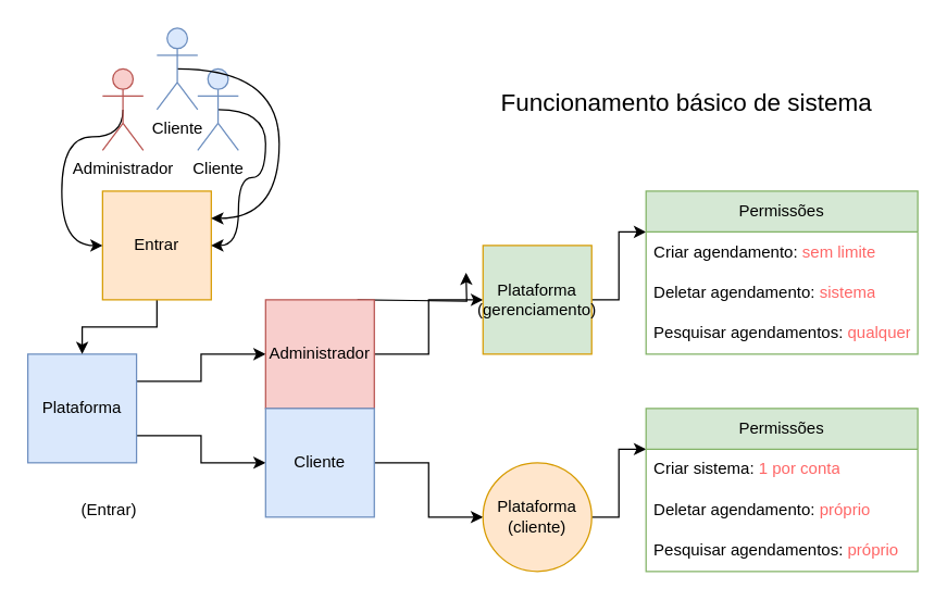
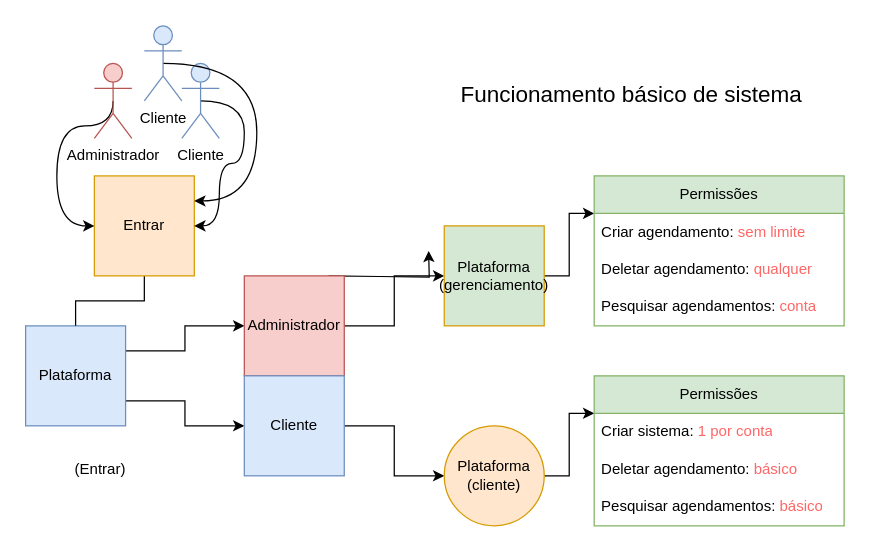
  <mxCell id="0" />
  <mxCell id="1" parent="0" />
  <mxCell id="2" style="edgeStyle=orthogonalEdgeStyle;rounded=0;orthogonalLoop=1;jettySize=auto;html=1;exitX=1;exitY=0.25;exitDx=0;exitDy=0;entryX=0;entryY=0.5;entryDx=0;entryDy=0;" parent="1" edge="1"><mxGeometry relative="1" as="geometry"><mxPoint x="262.5" y="220" as="sourcePoint" /><mxPoint x="342.5" y="200" as="targetPoint" /></mxGeometry></mxCell>
  <mxCell id="3" style="edgeStyle=orthogonalEdgeStyle;rounded=0;orthogonalLoop=1;jettySize=auto;html=1;exitX=1;exitY=0.75;exitDx=0;exitDy=0;entryX=0;entryY=0.5;entryDx=0;entryDy=0;" parent="1" source="5" target="9" edge="1"><mxGeometry relative="1" as="geometry" /></mxCell>
  <mxCell id="4" style="edgeStyle=orthogonalEdgeStyle;rounded=0;orthogonalLoop=1;jettySize=auto;html=1;exitX=1;exitY=0.25;exitDx=0;exitDy=0;entryX=0;entryY=0.5;entryDx=0;entryDy=0;" edge="1" parent="1" source="5" target="7"><mxGeometry relative="1" as="geometry" /></mxCell>
  <mxCell id="5" value="Plataforma" style="whiteSpace=wrap;html=1;aspect=fixed;fillColor=#dae8fc;strokeColor=#6c8ebf;" parent="1" vertex="1"><mxGeometry x="20" y="260" width="80" height="80" as="geometry" /></mxCell>
  <mxCell id="6" style="edgeStyle=orthogonalEdgeStyle;rounded=0;orthogonalLoop=1;jettySize=auto;html=1;exitX=1;exitY=0.5;exitDx=0;exitDy=0;entryX=0;entryY=0.5;entryDx=0;entryDy=0;" parent="1" source="7" target="11" edge="1"><mxGeometry relative="1" as="geometry" /></mxCell>
  <mxCell id="7" value="Administrador" style="whiteSpace=wrap;html=1;aspect=fixed;fillColor=#f8cecc;strokeColor=#b85450;" parent="1" vertex="1"><mxGeometry x="195" y="220" width="80" height="80" as="geometry" /></mxCell>
  <mxCell id="8" style="edgeStyle=orthogonalEdgeStyle;rounded=0;orthogonalLoop=1;jettySize=auto;html=1;exitX=1;exitY=0.5;exitDx=0;exitDy=0;entryX=0;entryY=0.5;entryDx=0;entryDy=0;" parent="1" source="9" target="15" edge="1"><mxGeometry relative="1" as="geometry" /></mxCell>
  <mxCell id="9" value="Cliente" style="whiteSpace=wrap;html=1;aspect=fixed;fillColor=#dae8fc;strokeColor=#6c8ebf;" parent="1" vertex="1"><mxGeometry x="195" y="300" width="80" height="80" as="geometry" /></mxCell>
  <mxCell id="10" style="edgeStyle=orthogonalEdgeStyle;rounded=0;orthogonalLoop=1;jettySize=auto;html=1;exitX=1;exitY=0.5;exitDx=0;exitDy=0;entryX=0;entryY=0.25;entryDx=0;entryDy=0;" parent="1" source="11" target="20" edge="1"><mxGeometry relative="1" as="geometry" /></mxCell>
  <mxCell id="11" value="Plataforma (gerenciamento)" style="whiteSpace=wrap;html=1;aspect=fixed;fillColor=#d5e8d4;strokeColor=#d79b00;" parent="1" vertex="1"><mxGeometry x="355" y="180" width="80" height="80" as="geometry" /></mxCell>
- <mxCell id="12" style="edgeStyle=orthogonalEdgeStyle;rounded=0;orthogonalLoop=1;jettySize=auto;html=1;exitX=0.5;exitY=1;exitDx=0;exitDy=0;entryX=0.5;entryY=0;entryDx=0;entryDy=0;" edge="1" parent="1" source="13" target="5"><mxGeometry relative="1" as="geometry" /></mxCell>
+ <mxCell id="12" style="edgeStyle=orthogonalEdgeStyle;rounded=0;orthogonalLoop=1;jettySize=auto;html=1;exitX=0.5;exitY=1;exitDx=0;exitDy=0;entryX=0.5;entryY=0;entryDx=0;entryDy=0;endArrow=none;" edge="1" parent="1" source="13" target="5"><mxGeometry relative="1" as="geometry" /></mxCell>
  <mxCell id="13" value="Entrar" style="whiteSpace=wrap;html=1;aspect=fixed;fillColor=#ffe6cc;strokeColor=#d79b00;" parent="1" vertex="1"><mxGeometry x="75" y="140" width="80" height="80" as="geometry" /></mxCell>
  <mxCell id="14" style="edgeStyle=orthogonalEdgeStyle;rounded=0;orthogonalLoop=1;jettySize=auto;html=1;exitX=1;exitY=0.5;exitDx=0;exitDy=0;entryX=0;entryY=0.25;entryDx=0;entryDy=0;" parent="1" source="15" target="16" edge="1"><mxGeometry relative="1" as="geometry" /></mxCell>
  <mxCell id="15" value="Plataforma&lt;div&gt;(cliente)&lt;/div&gt;" style="ellipse;whiteSpace=wrap;html=1;aspect=fixed;fillColor=#ffe6cc;strokeColor=#d79b00;" parent="1" vertex="1"><mxGeometry x="355" y="340" width="80" height="80" as="geometry" /></mxCell>
  <mxCell id="16" value="Permissões" style="swimlane;fontStyle=0;childLayout=stackLayout;horizontal=1;startSize=30;horizontalStack=0;resizeParent=1;resizeParentMax=0;resizeLast=0;collapsible=1;marginBottom=0;whiteSpace=wrap;html=1;fillColor=#d5e8d4;strokeColor=#82b366;" parent="1" vertex="1"><mxGeometry x="475" y="300" width="200" height="120" as="geometry" /></mxCell>
  <mxCell id="17" value="Criar sistema: &lt;font color=&quot;#ff6666&quot;&gt;1 por conta&lt;/font&gt;" style="text;strokeColor=none;fillColor=none;align=left;verticalAlign=middle;spacingLeft=4;spacingRight=4;overflow=hidden;points=[[0,0.5],[1,0.5]];portConstraint=eastwest;rotatable=0;whiteSpace=wrap;html=1;" parent="16" vertex="1"><mxGeometry y="30" width="200" height="30" as="geometry" /></mxCell>
- <mxCell id="18" value="Deletar agendamento: &lt;font color=&quot;#ff6666&quot;&gt;próprio&lt;/font&gt;" style="text;strokeColor=none;fillColor=none;align=left;verticalAlign=middle;spacingLeft=4;spacingRight=4;overflow=hidden;points=[[0,0.5],[1,0.5]];portConstraint=eastwest;rotatable=0;whiteSpace=wrap;html=1;" parent="16" vertex="1"><mxGeometry y="60" width="200" height="30" as="geometry" /></mxCell>
- <mxCell id="19" value="Pesquisar agendamentos: &lt;font color=&quot;#ff6666&quot;&gt;próprio&lt;/font&gt;" style="text;strokeColor=none;fillColor=none;align=left;verticalAlign=middle;spacingLeft=4;spacingRight=4;overflow=hidden;points=[[0,0.5],[1,0.5]];portConstraint=eastwest;rotatable=0;whiteSpace=wrap;html=1;" parent="16" vertex="1"><mxGeometry y="90" width="200" height="30" as="geometry" /></mxCell>
+ <mxCell id="18" value="Deletar agendamento: &lt;font color=&quot;#ff6666&quot;&gt;básico&lt;/font&gt;" style="text;strokeColor=none;fillColor=none;align=left;verticalAlign=middle;spacingLeft=4;spacingRight=4;overflow=hidden;points=[[0,0.5],[1,0.5]];portConstraint=eastwest;rotatable=0;whiteSpace=wrap;html=1;" parent="16" vertex="1"><mxGeometry y="60" width="200" height="30" as="geometry" /></mxCell>
+ <mxCell id="19" value="Pesquisar agendamentos: &lt;font color=&quot;#ff6666&quot;&gt;básico&lt;/font&gt;" style="text;strokeColor=none;fillColor=none;align=left;verticalAlign=middle;spacingLeft=4;spacingRight=4;overflow=hidden;points=[[0,0.5],[1,0.5]];portConstraint=eastwest;rotatable=0;whiteSpace=wrap;html=1;" parent="16" vertex="1"><mxGeometry y="90" width="200" height="30" as="geometry" /></mxCell>
  <mxCell id="20" value="Permissões" style="swimlane;fontStyle=0;childLayout=stackLayout;horizontal=1;startSize=30;horizontalStack=0;resizeParent=1;resizeParentMax=0;resizeLast=0;collapsible=1;marginBottom=0;whiteSpace=wrap;html=1;fillColor=#d5e8d4;strokeColor=#82b366;" parent="1" vertex="1"><mxGeometry x="475" y="140" width="200" height="120" as="geometry" /></mxCell>
  <mxCell id="21" value="Criar agendamento: &lt;font color=&quot;#ff6666&quot;&gt;sem limite&lt;/font&gt;" style="text;strokeColor=none;fillColor=none;align=left;verticalAlign=middle;spacingLeft=4;spacingRight=4;overflow=hidden;points=[[0,0.5],[1,0.5]];portConstraint=eastwest;rotatable=0;whiteSpace=wrap;html=1;" parent="20" vertex="1"><mxGeometry y="30" width="200" height="30" as="geometry" /></mxCell>
- <mxCell id="22" value="Deletar agendamento: &lt;font color=&quot;#ff6666&quot;&gt;sistema&lt;/font&gt;" style="text;strokeColor=none;fillColor=none;align=left;verticalAlign=middle;spacingLeft=4;spacingRight=4;overflow=hidden;points=[[0,0.5],[1,0.5]];portConstraint=eastwest;rotatable=0;whiteSpace=wrap;html=1;" parent="20" vertex="1"><mxGeometry y="60" width="200" height="30" as="geometry" /></mxCell>
- <mxCell id="23" value="Pesquisar agendamentos: &lt;font color=&quot;#ff6666&quot;&gt;qualquer&lt;/font&gt;" style="text;strokeColor=none;fillColor=none;align=left;verticalAlign=middle;spacingLeft=4;spacingRight=4;overflow=hidden;points=[[0,0.5],[1,0.5]];portConstraint=eastwest;rotatable=0;whiteSpace=wrap;html=1;" parent="20" vertex="1"><mxGeometry y="90" width="200" height="30" as="geometry" /></mxCell>
+ <mxCell id="22" value="Deletar agendamento: &lt;font color=&quot;#ff6666&quot;&gt;qualquer&lt;/font&gt;" style="text;strokeColor=none;fillColor=none;align=left;verticalAlign=middle;spacingLeft=4;spacingRight=4;overflow=hidden;points=[[0,0.5],[1,0.5]];portConstraint=eastwest;rotatable=0;whiteSpace=wrap;html=1;" parent="20" vertex="1"><mxGeometry y="60" width="200" height="30" as="geometry" /></mxCell>
+ <mxCell id="23" value="Pesquisar agendamentos: &lt;font color=&quot;#ff6666&quot;&gt;conta&lt;/font&gt;" style="text;strokeColor=none;fillColor=none;align=left;verticalAlign=middle;spacingLeft=4;spacingRight=4;overflow=hidden;points=[[0,0.5],[1,0.5]];portConstraint=eastwest;rotatable=0;whiteSpace=wrap;html=1;" parent="20" vertex="1"><mxGeometry y="90" width="200" height="30" as="geometry" /></mxCell>
  <mxCell id="24" value="&lt;font style=&quot;font-size: 18px;&quot;&gt;Funcionamento básico de sistema&lt;/font&gt;" style="text;html=1;align=center;verticalAlign=middle;whiteSpace=wrap;rounded=0;" parent="1" vertex="1"><mxGeometry x="345" y="60" width="320" height="30" as="geometry" /></mxCell>
  <mxCell id="25" style="edgeStyle=orthogonalEdgeStyle;rounded=0;orthogonalLoop=1;jettySize=auto;html=1;exitX=0.5;exitY=0.5;exitDx=0;exitDy=0;exitPerimeter=0;entryX=1;entryY=0.5;entryDx=0;entryDy=0;strokeColor=none;curved=1;" parent="1" source="27" target="13" edge="1"><mxGeometry relative="1" as="geometry" /></mxCell>
  <mxCell id="26" style="edgeStyle=orthogonalEdgeStyle;rounded=0;orthogonalLoop=1;jettySize=auto;html=1;exitX=0.5;exitY=0.5;exitDx=0;exitDy=0;exitPerimeter=0;entryX=1;entryY=0.5;entryDx=0;entryDy=0;curved=1;" parent="1" source="27" target="13" edge="1"><mxGeometry relative="1" as="geometry"><Array as="points"><mxPoint x="195" y="80" /><mxPoint x="195" y="130" /><mxPoint x="175" y="130" /><mxPoint x="175" y="180" /></Array></mxGeometry></mxCell>
  <mxCell id="27" value="Cliente" style="shape=umlActor;verticalLabelPosition=bottom;verticalAlign=top;html=1;outlineConnect=0;fillColor=#dae8fc;strokeColor=#6c8ebf;" parent="1" vertex="1"><mxGeometry x="145" y="50" width="30" height="60" as="geometry" /></mxCell>
  <mxCell id="28" style="edgeStyle=orthogonalEdgeStyle;rounded=0;orthogonalLoop=1;jettySize=auto;html=1;exitX=0.5;exitY=0.5;exitDx=0;exitDy=0;exitPerimeter=0;entryX=0;entryY=0.5;entryDx=0;entryDy=0;curved=1;" parent="1" source="29" target="13" edge="1"><mxGeometry relative="1" as="geometry"><Array as="points"><mxPoint x="90" y="100" /><mxPoint x="45" y="100" /><mxPoint x="45" y="180" /></Array></mxGeometry></mxCell>
  <mxCell id="29" value="Administrador" style="shape=umlActor;verticalLabelPosition=bottom;verticalAlign=top;html=1;outlineConnect=0;fillColor=#f8cecc;strokeColor=#b85450;" parent="1" vertex="1"><mxGeometry x="75" y="50" width="30" height="60" as="geometry" /></mxCell>
  <mxCell id="30" style="edgeStyle=orthogonalEdgeStyle;rounded=0;orthogonalLoop=1;jettySize=auto;html=1;exitX=0.5;exitY=0.5;exitDx=0;exitDy=0;exitPerimeter=0;entryX=1;entryY=0.25;entryDx=0;entryDy=0;curved=1;" parent="1" source="31" target="13" edge="1"><mxGeometry relative="1" as="geometry"><Array as="points"><mxPoint x="205" y="50" /><mxPoint x="205" y="160" /></Array></mxGeometry></mxCell>
  <mxCell id="31" value="Cliente" style="shape=umlActor;verticalLabelPosition=bottom;verticalAlign=top;html=1;outlineConnect=0;fillColor=#dae8fc;strokeColor=#6c8ebf;" parent="1" vertex="1"><mxGeometry x="115" y="20" width="30" height="60" as="geometry" /></mxCell>
  <mxCell id="32" value="(Entrar)" style="text;html=1;align=center;verticalAlign=middle;whiteSpace=wrap;rounded=0;" vertex="1" parent="1"><mxGeometry x="50" y="360" width="60" height="30" as="geometry" /></mxCell>
